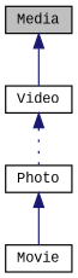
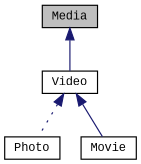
  digraph {
    fontname="Liberation Mono"
    node [color=black fillcolor=white fontname="Liberation Mono" fontsize=10 shape=record style=filled]
    edge [color=midnightblue dir=back fontname="Liberation Mono" fontsize=10 labelfontname=Helvetica labelfontsize=10 style=solid]
    n1 [fillcolor=grey75 fontcolor=black height=0.2 label=Media width=0.4]
    n2 [height=0.2 label=Video width=0.4]
    n3 [height=0.2 label=Photo width=0.4]
    n4 [height=0.2 label=Movie width=0.4]
    n1 -> n2
    n2 -> n3 [style=dotted]
-   n3 -> n4
+   n2 -> n4
  }
